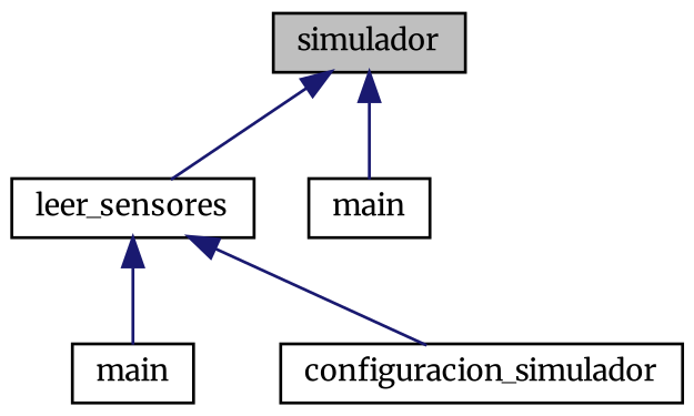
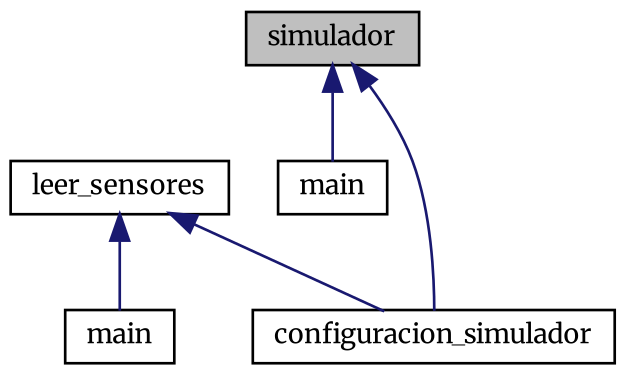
  digraph {
    fontname=Merriweather
    rankdir=TB
    node [color=black fillcolor=white fontname=Merriweather fontsize=10 shape=record style=filled]
    edge [color=midnightblue dir=back fontname=Merriweather fontsize=10 labelfontname=Helvetica labelfontsize=10 style=solid]
    n1 [fillcolor=grey75 fontcolor=black height=0.2 label=simulador width=0.4]
    n2 [height=0.2 label=leer_sensores width=0.4]
    n3 [height=0.2 label=main width=0.4]
    n4 [height=0.2 label=main width=0.4]
    n5 [height=0.2 label=configuracion_simulador width=0.4]
-   n1 -> n2
+   n1 -> n5
    n1 -> n3
    n2 -> n4
    n2 -> n5
  }
